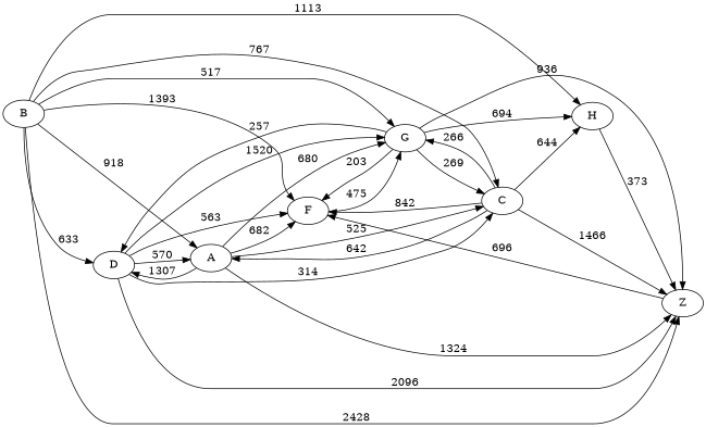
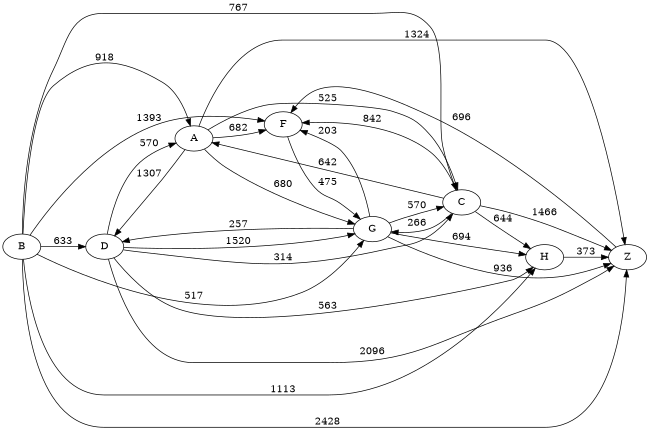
  digraph {
    rankdir=LR
    B
    D
    A
    C
    Z
    G
    H
    F
    B -> D [label=633]
    B -> A [label=918]
    B -> C [label=767]
    B -> Z [label=2428]
    B -> G [label=517]
    B -> H [label=1113]
    B -> F [label=1393]
    D -> A [label=570]
    D -> C [label=314]
    D -> Z [label=2096]
    D -> G [label=1520]
-   D -> F [label=563]
+   D -> H [label=563]
    A -> D [label=1307]
    A -> C [label=525]
    A -> Z [label=1324]
    A -> G [label=680]
    A -> F [label=682]
    C -> A [label=642]
    C -> Z [label=1466]
    C -> G [label=266]
    C -> H [label=644]
    C -> F [label=842]
    Z -> F [label=696]
    G -> D [label=257]
-   G -> C [label=269]
+   G -> C [label=570]
    G -> Z [label=936]
    G -> H [label=694]
    G -> F [label=203]
    H -> Z [label=373]
    F -> G [label=475]
  }
